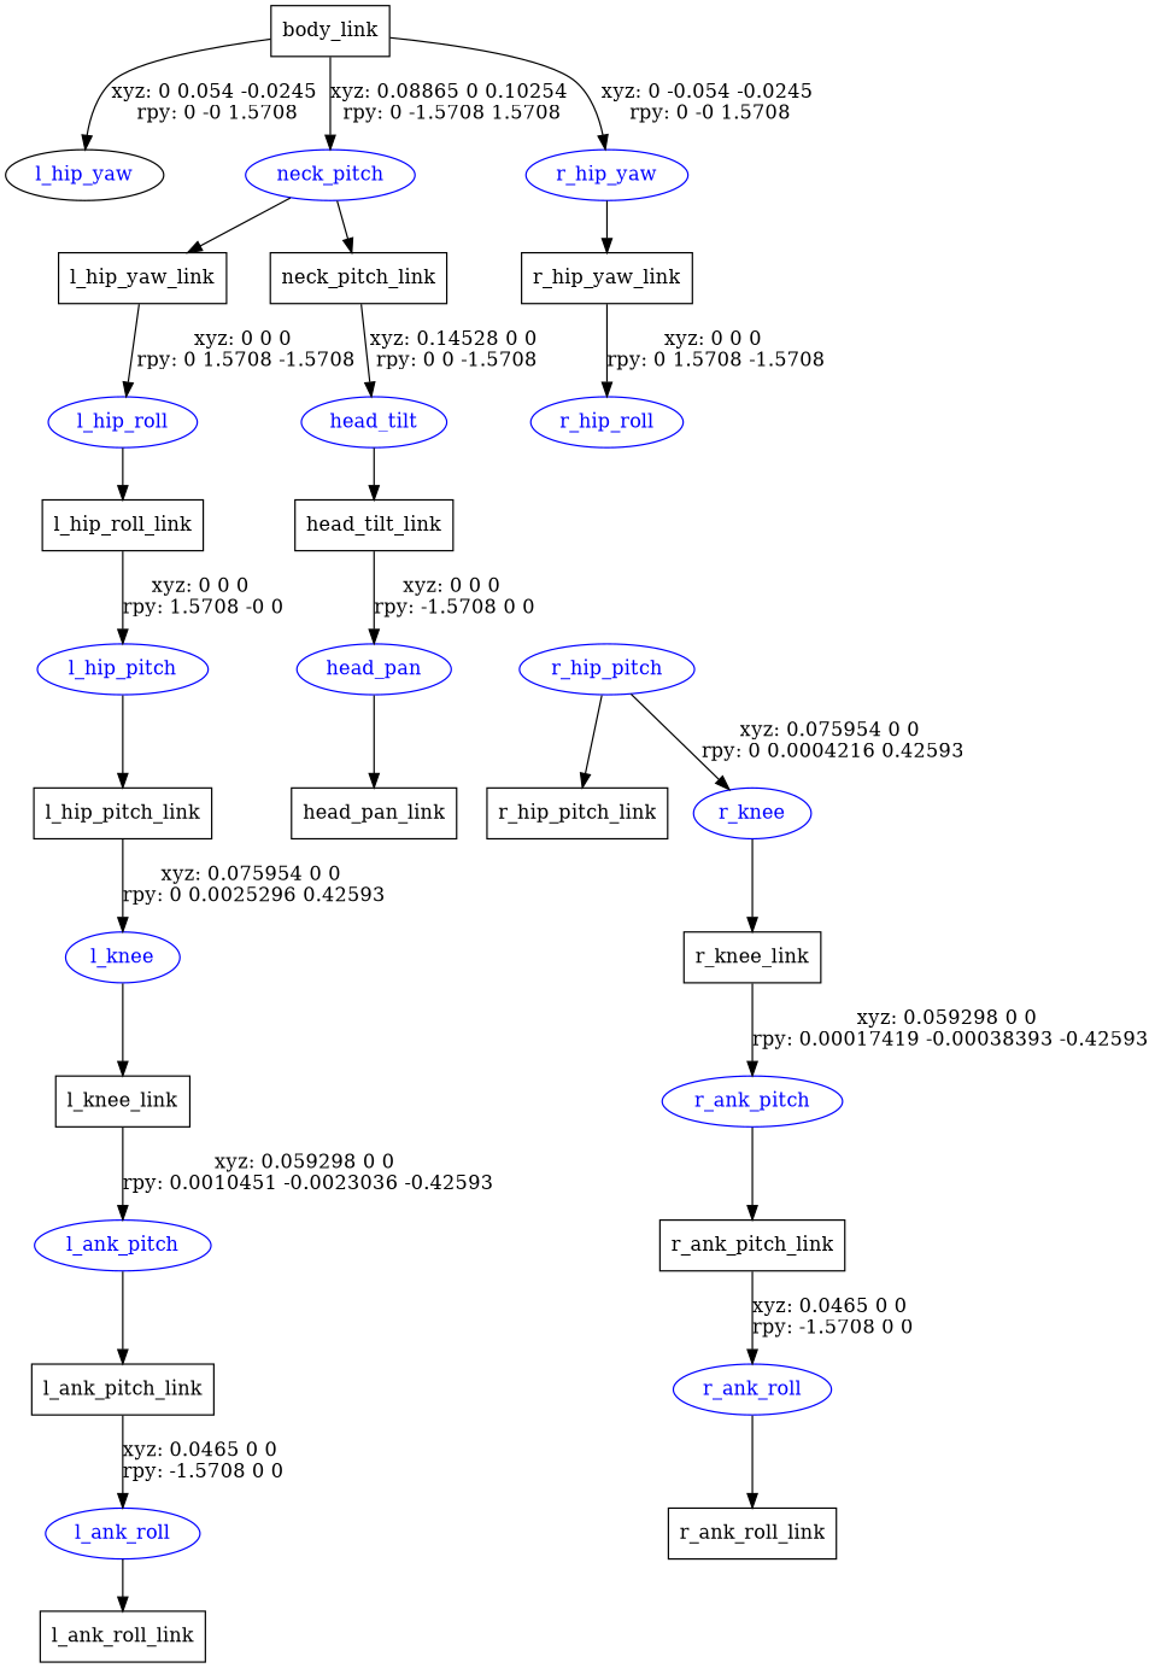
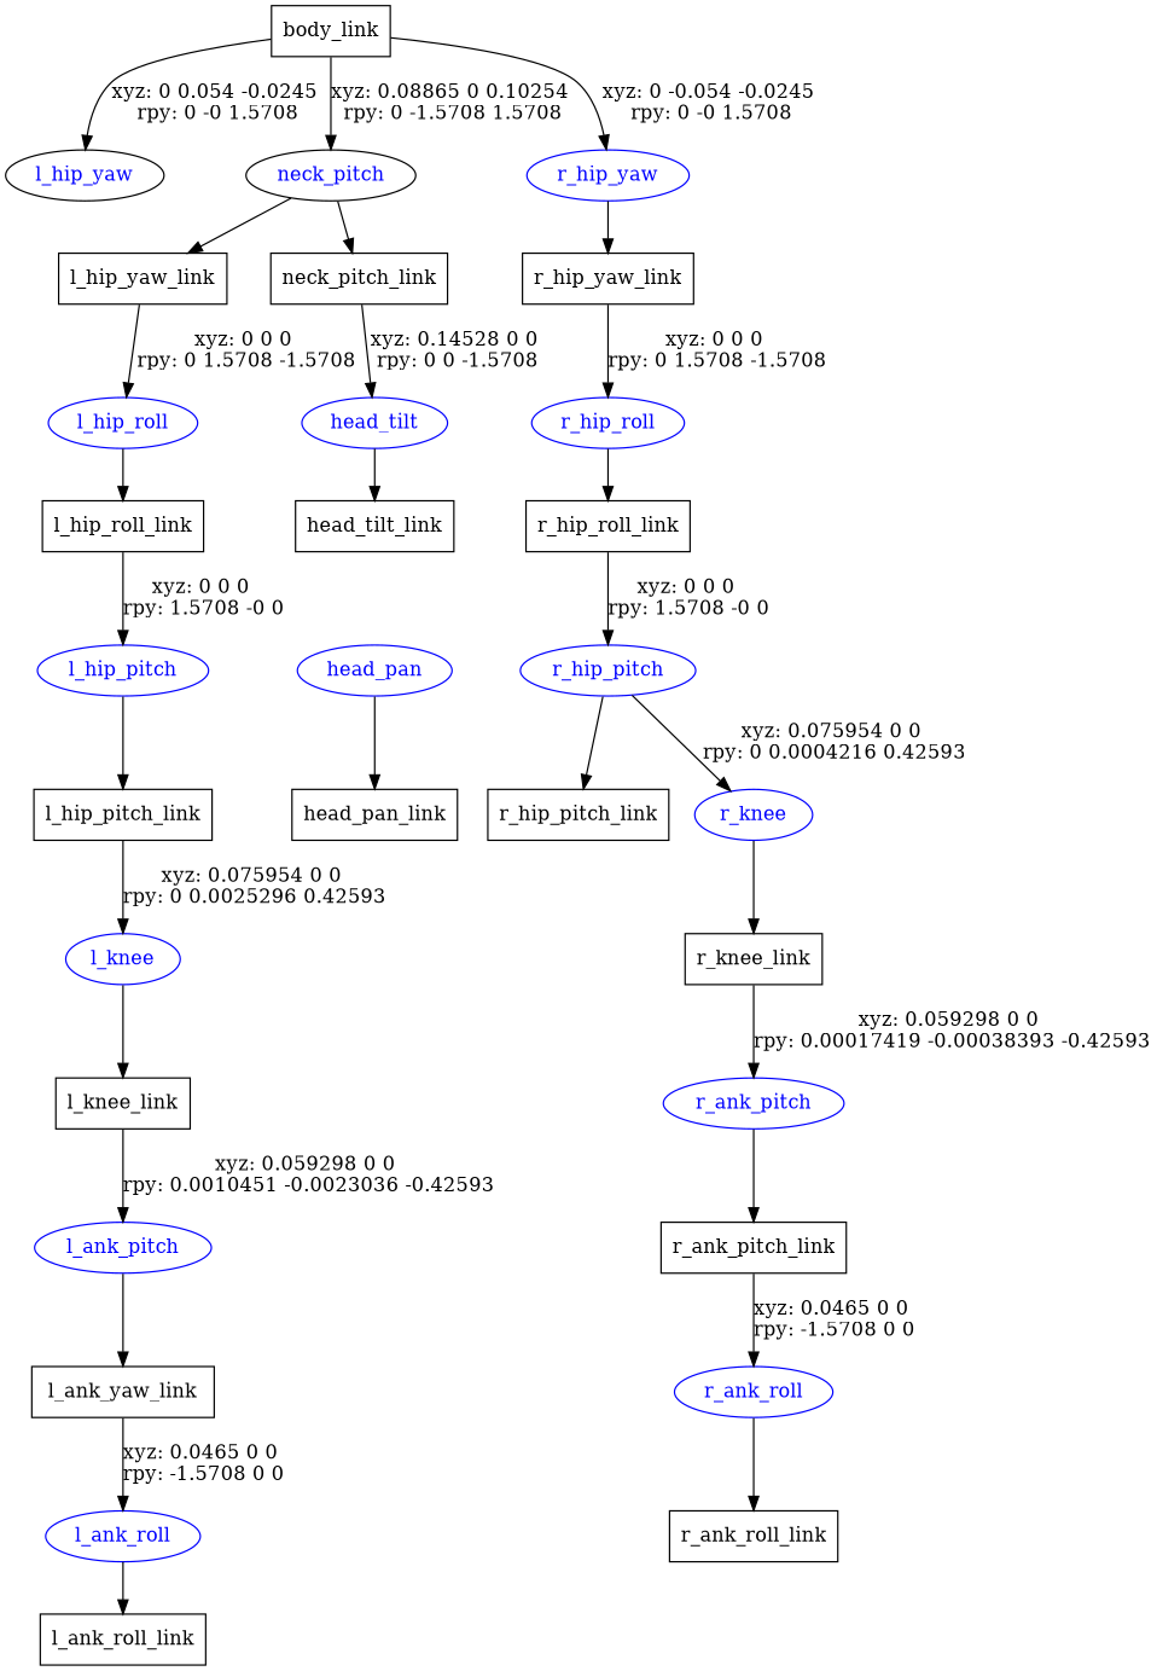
  digraph {
    node [shape=box]
    n1 [label=body_link]
    l_hip_yaw [color=black fontcolor=blue shape=ellipse]
-   neck_pitch [color=blue fontcolor=blue shape=ellipse]
+   neck_pitch [color=black fontcolor=blue shape=ellipse]
    r_hip_yaw [color=blue fontcolor=blue shape=ellipse]
    n5 [label=l_hip_yaw_link]
    n6 [label=neck_pitch_link]
    n7 [label=r_hip_yaw_link]
    l_hip_roll [color=blue fontcolor=blue shape=ellipse]
    n9 [label=l_hip_roll_link]
    l_hip_pitch [color=blue fontcolor=blue shape=ellipse]
    n11 [label=l_hip_pitch_link]
    l_knee [color=blue fontcolor=blue shape=ellipse]
    n13 [label=l_knee_link]
    l_ank_pitch [color=blue fontcolor=blue shape=ellipse]
-   n15 [label=l_ank_pitch_link]
+   n15 [label=l_ank_yaw_link]
    l_ank_roll [color=blue fontcolor=blue shape=ellipse]
    n17 [label=l_ank_roll_link]
    head_tilt [color=blue fontcolor=blue shape=ellipse]
    n19 [label=head_tilt_link]
    head_pan [color=blue fontcolor=blue shape=ellipse]
    n21 [label=head_pan_link]
    r_hip_roll [color=blue fontcolor=blue shape=ellipse]
+   n23 [label=r_hip_roll_link]
    r_hip_pitch [color=blue fontcolor=blue shape=ellipse]
    n25 [label=r_hip_pitch_link]
    r_knee [color=blue fontcolor=blue shape=ellipse]
    n27 [label=r_knee_link]
    r_ank_pitch [color=blue fontcolor=blue shape=ellipse]
    n29 [label=r_ank_pitch_link]
    r_ank_roll [color=blue fontcolor=blue shape=ellipse]
    n31 [label=r_ank_roll_link]
    n1 -> l_hip_yaw [label="xyz: 0 0.054 -0.0245 \nrpy: 0 -0 1.5708"]
    n1 -> neck_pitch [label="xyz: 0.08865 0 0.10254 \nrpy: 0 -1.5708 1.5708"]
    n1 -> r_hip_yaw [label="xyz: 0 -0.054 -0.0245 \nrpy: 0 -0 1.5708"]
    neck_pitch -> n5
    neck_pitch -> n6
    r_hip_yaw -> n7
    n5 -> l_hip_roll [label="xyz: 0 0 0 \nrpy: 0 1.5708 -1.5708"]
    n6 -> head_tilt [label="xyz: 0.14528 0 0 \nrpy: 0 0 -1.5708"]
    n7 -> r_hip_roll [label="xyz: 0 0 0 \nrpy: 0 1.5708 -1.5708"]
    l_hip_roll -> n9
    n9 -> l_hip_pitch [label="xyz: 0 0 0 \nrpy: 1.5708 -0 0"]
    l_hip_pitch -> n11
    n11 -> l_knee [label="xyz: 0.075954 0 0 \nrpy: 0 0.0025296 0.42593"]
    l_knee -> n13
    n13 -> l_ank_pitch [label="xyz: 0.059298 0 0 \nrpy: 0.0010451 -0.0023036 -0.42593"]
    l_ank_pitch -> n15
    n15 -> l_ank_roll [label="xyz: 0.0465 0 0 \nrpy: -1.5708 0 0"]
    l_ank_roll -> n17
    head_tilt -> n19
-   n19 -> head_pan [label="xyz: 0 0 0 \nrpy: -1.5708 0 0"]
    head_pan -> n21
+   r_hip_roll -> n23
+   n23 -> r_hip_pitch [label="xyz: 0 0 0 \nrpy: 1.5708 -0 0"]
    r_hip_pitch -> n25
    r_hip_pitch -> r_knee [label="xyz: 0.075954 0 0 \nrpy: 0 0.0004216 0.42593"]
    r_knee -> n27
    n27 -> r_ank_pitch [label="xyz: 0.059298 0 0 \nrpy: 0.00017419 -0.00038393 -0.42593"]
    r_ank_pitch -> n29
    n29 -> r_ank_roll [label="xyz: 0.0465 0 0 \nrpy: -1.5708 0 0"]
    r_ank_roll -> n31
  }
